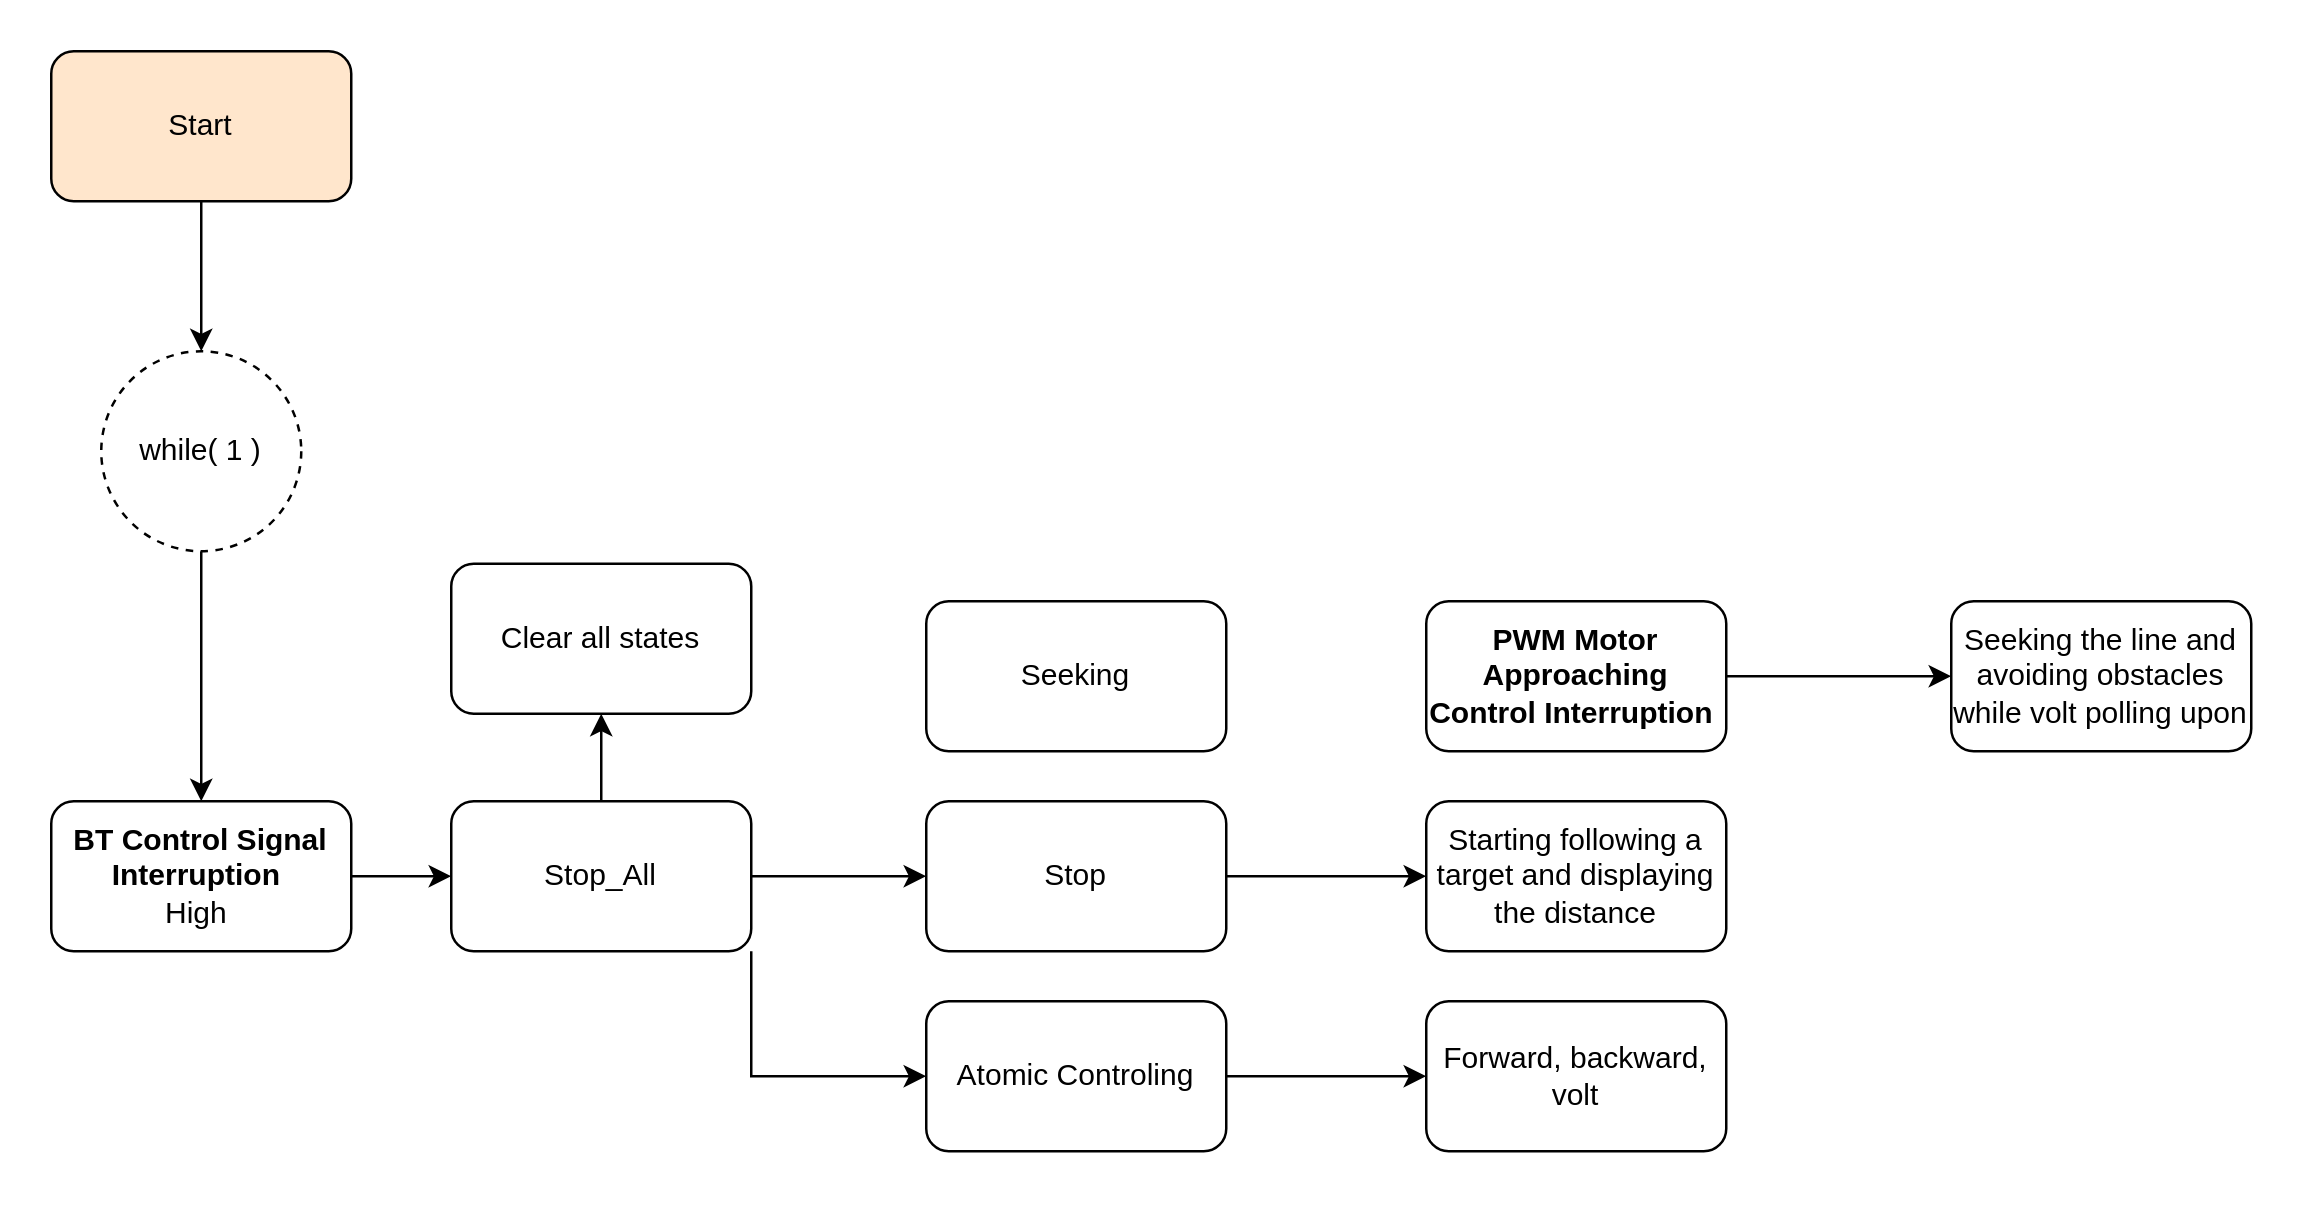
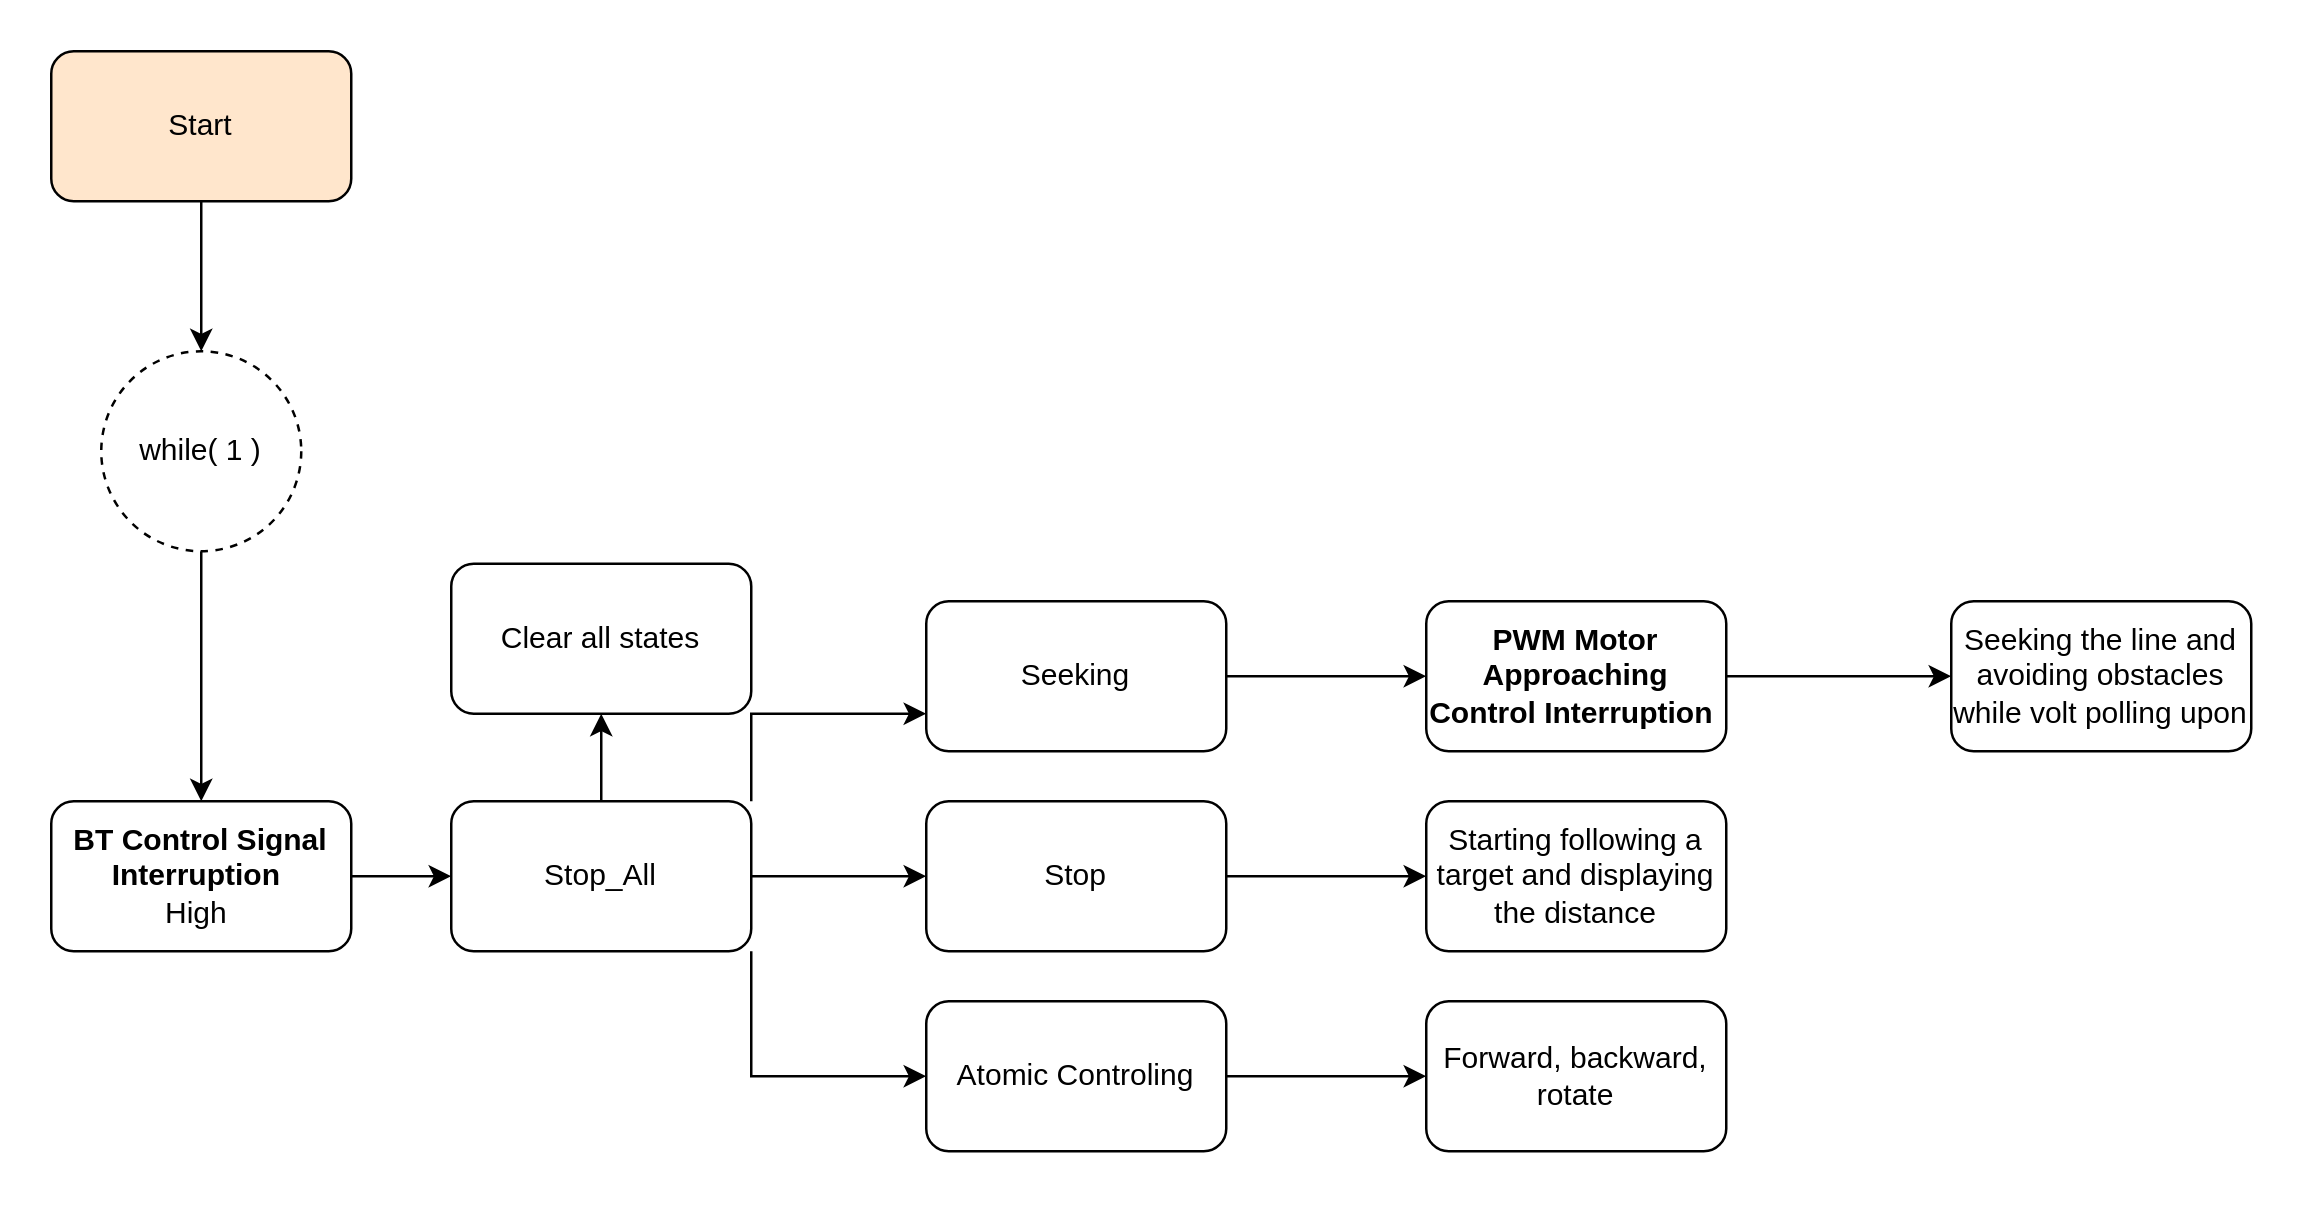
  <mxCell id="0" />
  <mxCell id="1" parent="0" />
  <mxCell id="2" style="edgeStyle=orthogonalEdgeStyle;rounded=0;orthogonalLoop=1;jettySize=auto;html=1;exitX=0.5;exitY=1;exitDx=0;exitDy=0;entryX=0.5;entryY=0;entryDx=0;entryDy=0;" parent="1" source="3" target="5" edge="1"><mxGeometry relative="1" as="geometry" /></mxCell>
  <mxCell id="3" value="Start" style="rounded=1;whiteSpace=wrap;html=1;fillColor=#ffe6cc;" parent="1" vertex="1"><mxGeometry x="20" y="20" width="120" height="60" as="geometry" /></mxCell>
  <mxCell id="4" style="edgeStyle=orthogonalEdgeStyle;rounded=0;orthogonalLoop=1;jettySize=auto;html=1;exitX=0.5;exitY=1;exitDx=0;exitDy=0;entryX=0.5;entryY=0;entryDx=0;entryDy=0;" parent="1" source="5" target="7" edge="1"><mxGeometry relative="1" as="geometry" /></mxCell>
  <mxCell id="5" value="while( 1 )" style="ellipse;whiteSpace=wrap;html=1;aspect=fixed;dashed=1;" parent="1" vertex="1"><mxGeometry x="40" y="140" width="80" height="80" as="geometry" /></mxCell>
  <mxCell id="6" style="edgeStyle=orthogonalEdgeStyle;rounded=0;orthogonalLoop=1;jettySize=auto;html=1;exitX=1;exitY=0.5;exitDx=0;exitDy=0;entryX=0;entryY=0.5;entryDx=0;entryDy=0;" edge="1" parent="1" source="7" target="14"><mxGeometry relative="1" as="geometry" /></mxCell>
  <mxCell id="7" value="&lt;b&gt;BT Control Signal Interruption&amp;nbsp;&lt;/b&gt;&lt;br&gt;High&amp;nbsp;" style="rounded=1;whiteSpace=wrap;html=1;" parent="1" vertex="1"><mxGeometry x="20" y="320" width="120" height="60" as="geometry" /></mxCell>
  <mxCell id="8" style="edgeStyle=orthogonalEdgeStyle;rounded=0;orthogonalLoop=1;jettySize=auto;html=1;exitX=1;exitY=0.5;exitDx=0;exitDy=0;entryX=0;entryY=0.5;entryDx=0;entryDy=0;" edge="1" parent="1" source="9" target="22"><mxGeometry relative="1" as="geometry"><Array as="points"><mxPoint x="720" y="270" /></Array></mxGeometry></mxCell>
  <mxCell id="9" value="&lt;b&gt;PWM Motor Approaching Control Interruption&amp;nbsp;&lt;/b&gt;&lt;br&gt;" style="rounded=1;whiteSpace=wrap;html=1;" parent="1" vertex="1"><mxGeometry x="570" y="240" width="120" height="60" as="geometry" /></mxCell>
  <mxCell id="10" value="" style="edgeStyle=orthogonalEdgeStyle;rounded=0;orthogonalLoop=1;jettySize=auto;html=1;" parent="1" source="14" target="21" edge="1"><mxGeometry relative="1" as="geometry" /></mxCell>
+ <mxCell id="11" style="edgeStyle=orthogonalEdgeStyle;rounded=0;orthogonalLoop=1;jettySize=auto;html=1;exitX=1;exitY=0;exitDx=0;exitDy=0;entryX=0;entryY=0.75;entryDx=0;entryDy=0;" edge="1" parent="1" source="14" target="16"><mxGeometry relative="1" as="geometry" /></mxCell>
  <mxCell id="12" style="edgeStyle=orthogonalEdgeStyle;rounded=0;orthogonalLoop=1;jettySize=auto;html=1;exitX=1;exitY=1;exitDx=0;exitDy=0;entryX=0;entryY=0.5;entryDx=0;entryDy=0;" edge="1" parent="1" source="14" target="20"><mxGeometry relative="1" as="geometry" /></mxCell>
  <mxCell id="13" style="edgeStyle=orthogonalEdgeStyle;rounded=0;orthogonalLoop=1;jettySize=auto;html=1;exitX=1;exitY=0.5;exitDx=0;exitDy=0;" edge="1" parent="1" source="14" target="18"><mxGeometry relative="1" as="geometry" /></mxCell>
  <mxCell id="14" value="Stop_All" style="rounded=1;whiteSpace=wrap;html=1;" parent="1" vertex="1"><mxGeometry x="180" y="320" width="120" height="60" as="geometry" /></mxCell>
+ <mxCell id="15" style="edgeStyle=orthogonalEdgeStyle;rounded=0;orthogonalLoop=1;jettySize=auto;html=1;exitX=1;exitY=0.5;exitDx=0;exitDy=0;" edge="1" parent="1" source="16" target="9"><mxGeometry relative="1" as="geometry" /></mxCell>
  <mxCell id="16" value="Seeking" style="rounded=1;whiteSpace=wrap;html=1;" parent="1" vertex="1"><mxGeometry x="370" y="240" width="120" height="60" as="geometry" /></mxCell>
  <mxCell id="17" value="" style="edgeStyle=orthogonalEdgeStyle;rounded=0;orthogonalLoop=1;jettySize=auto;html=1;" parent="1" source="18" target="23" edge="1"><mxGeometry relative="1" as="geometry" /></mxCell>
  <mxCell id="18" value="Stop" style="rounded=1;whiteSpace=wrap;html=1;" parent="1" vertex="1"><mxGeometry x="370" y="320" width="120" height="60" as="geometry" /></mxCell>
  <mxCell id="19" value="" style="edgeStyle=orthogonalEdgeStyle;rounded=0;orthogonalLoop=1;jettySize=auto;html=1;" parent="1" source="20" target="24" edge="1"><mxGeometry relative="1" as="geometry" /></mxCell>
  <mxCell id="20" value="Atomic Controling" style="rounded=1;whiteSpace=wrap;html=1;" parent="1" vertex="1"><mxGeometry x="370" y="400" width="120" height="60" as="geometry" /></mxCell>
  <mxCell id="21" value="Clear all states" style="rounded=1;whiteSpace=wrap;html=1;" parent="1" vertex="1"><mxGeometry x="180" y="225" width="120" height="60" as="geometry" /></mxCell>
  <mxCell id="22" value="Seeking the line and avoiding obstacles while volt polling upon" style="whiteSpace=wrap;html=1;rounded=1;" parent="1" vertex="1"><mxGeometry x="780" y="240" width="120" height="60" as="geometry" /></mxCell>
  <mxCell id="23" value="Starting following a target and displaying the distance" style="whiteSpace=wrap;html=1;rounded=1;" parent="1" vertex="1"><mxGeometry x="570" y="320" width="120" height="60" as="geometry" /></mxCell>
- <mxCell id="24" value="Forward, backward, volt" style="rounded=1;whiteSpace=wrap;html=1;" parent="1" vertex="1"><mxGeometry x="570" y="400" width="120" height="60" as="geometry" /></mxCell>
+ <mxCell id="24" value="Forward, backward, rotate" style="rounded=1;whiteSpace=wrap;html=1;" parent="1" vertex="1"><mxGeometry x="570" y="400" width="120" height="60" as="geometry" /></mxCell>
